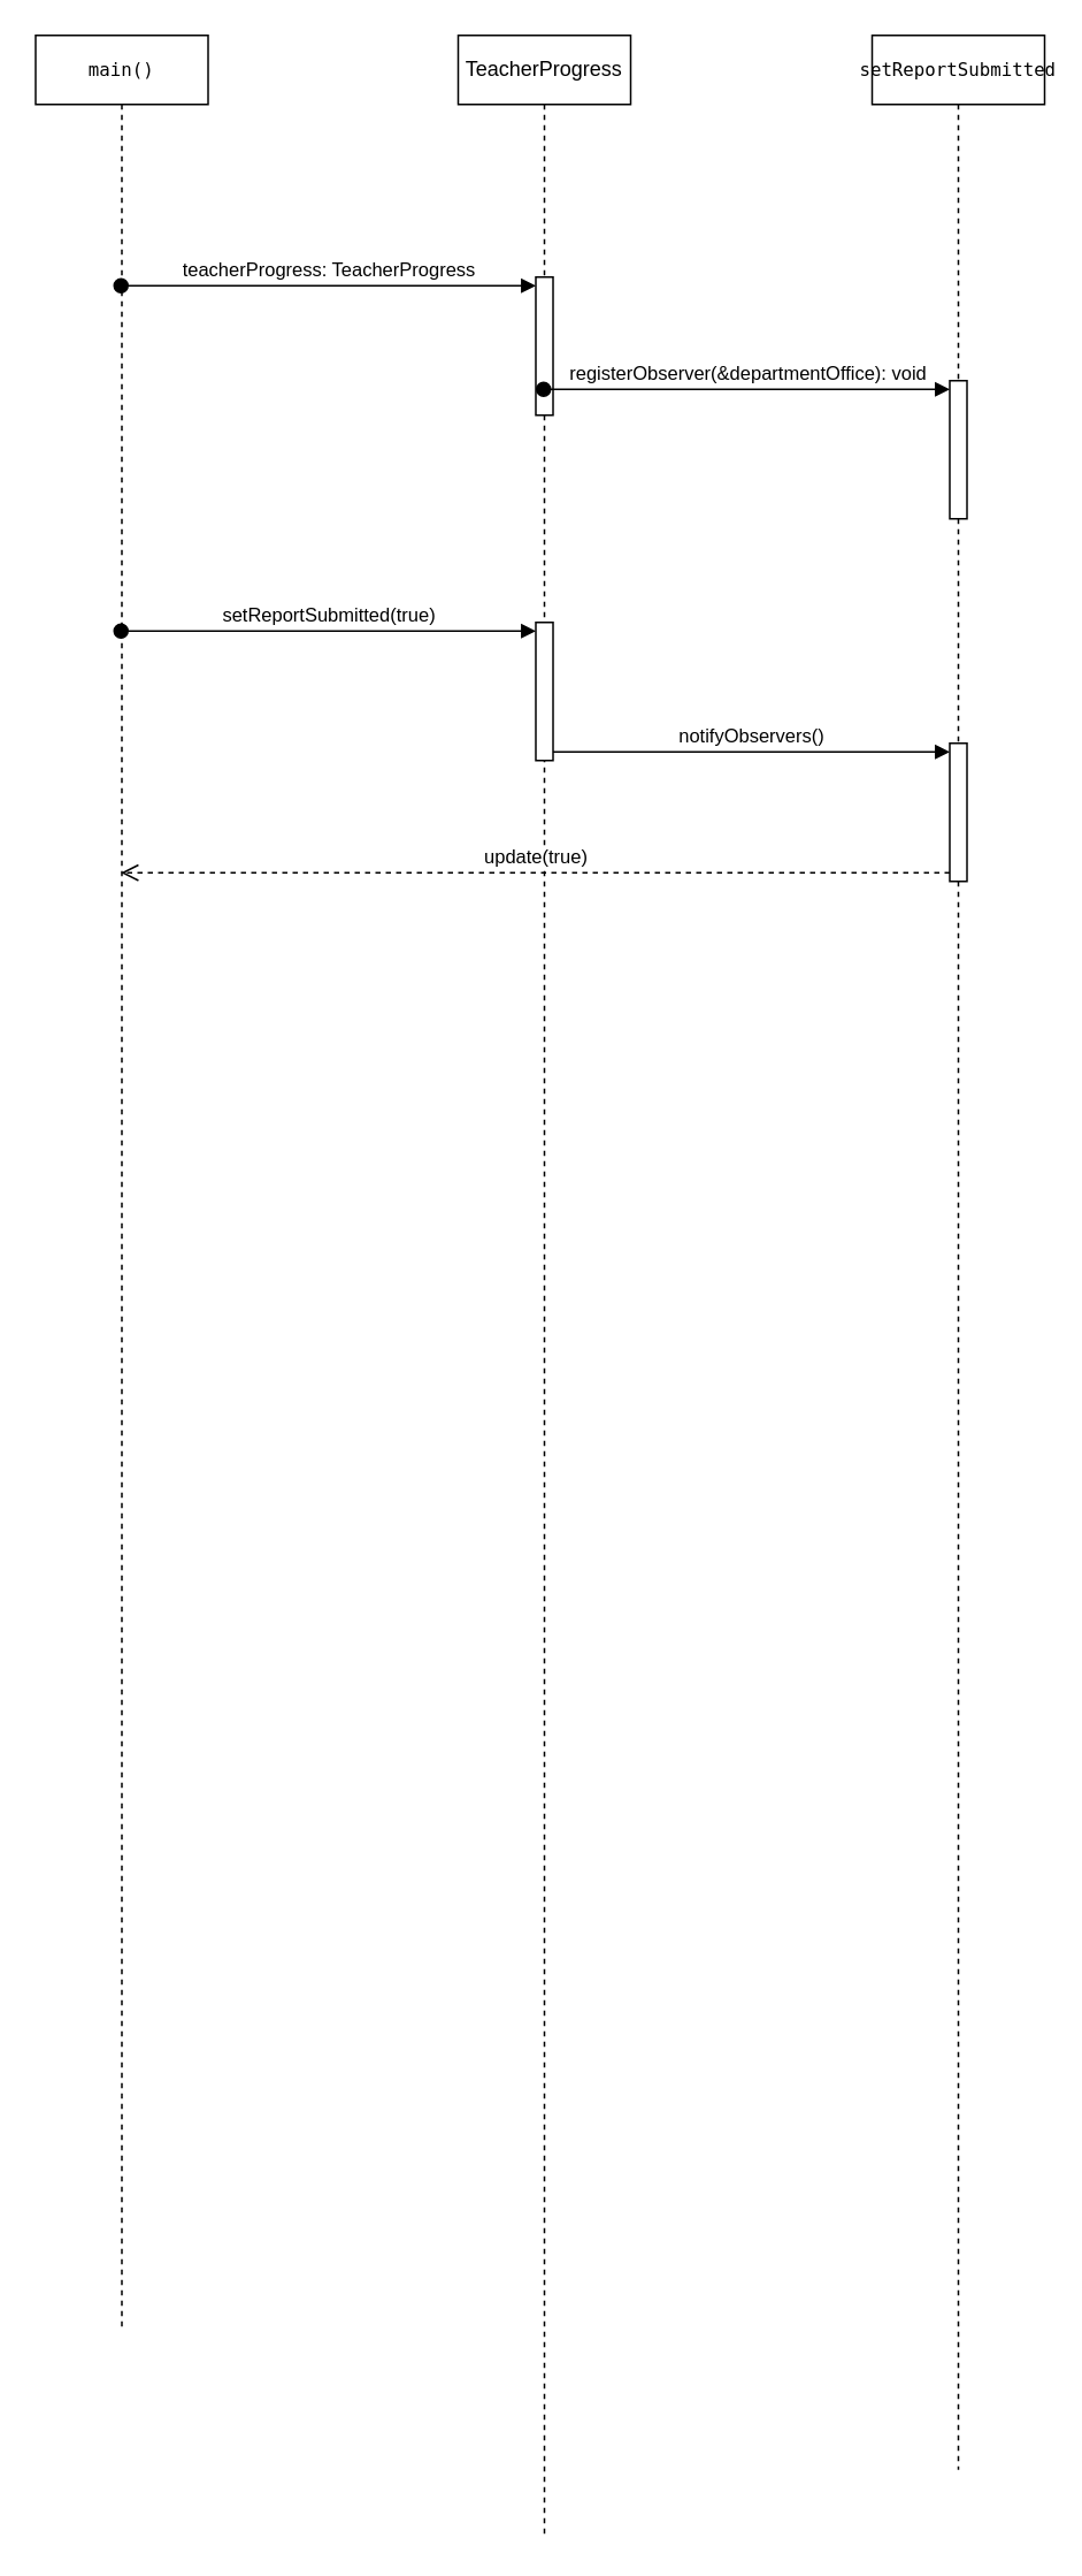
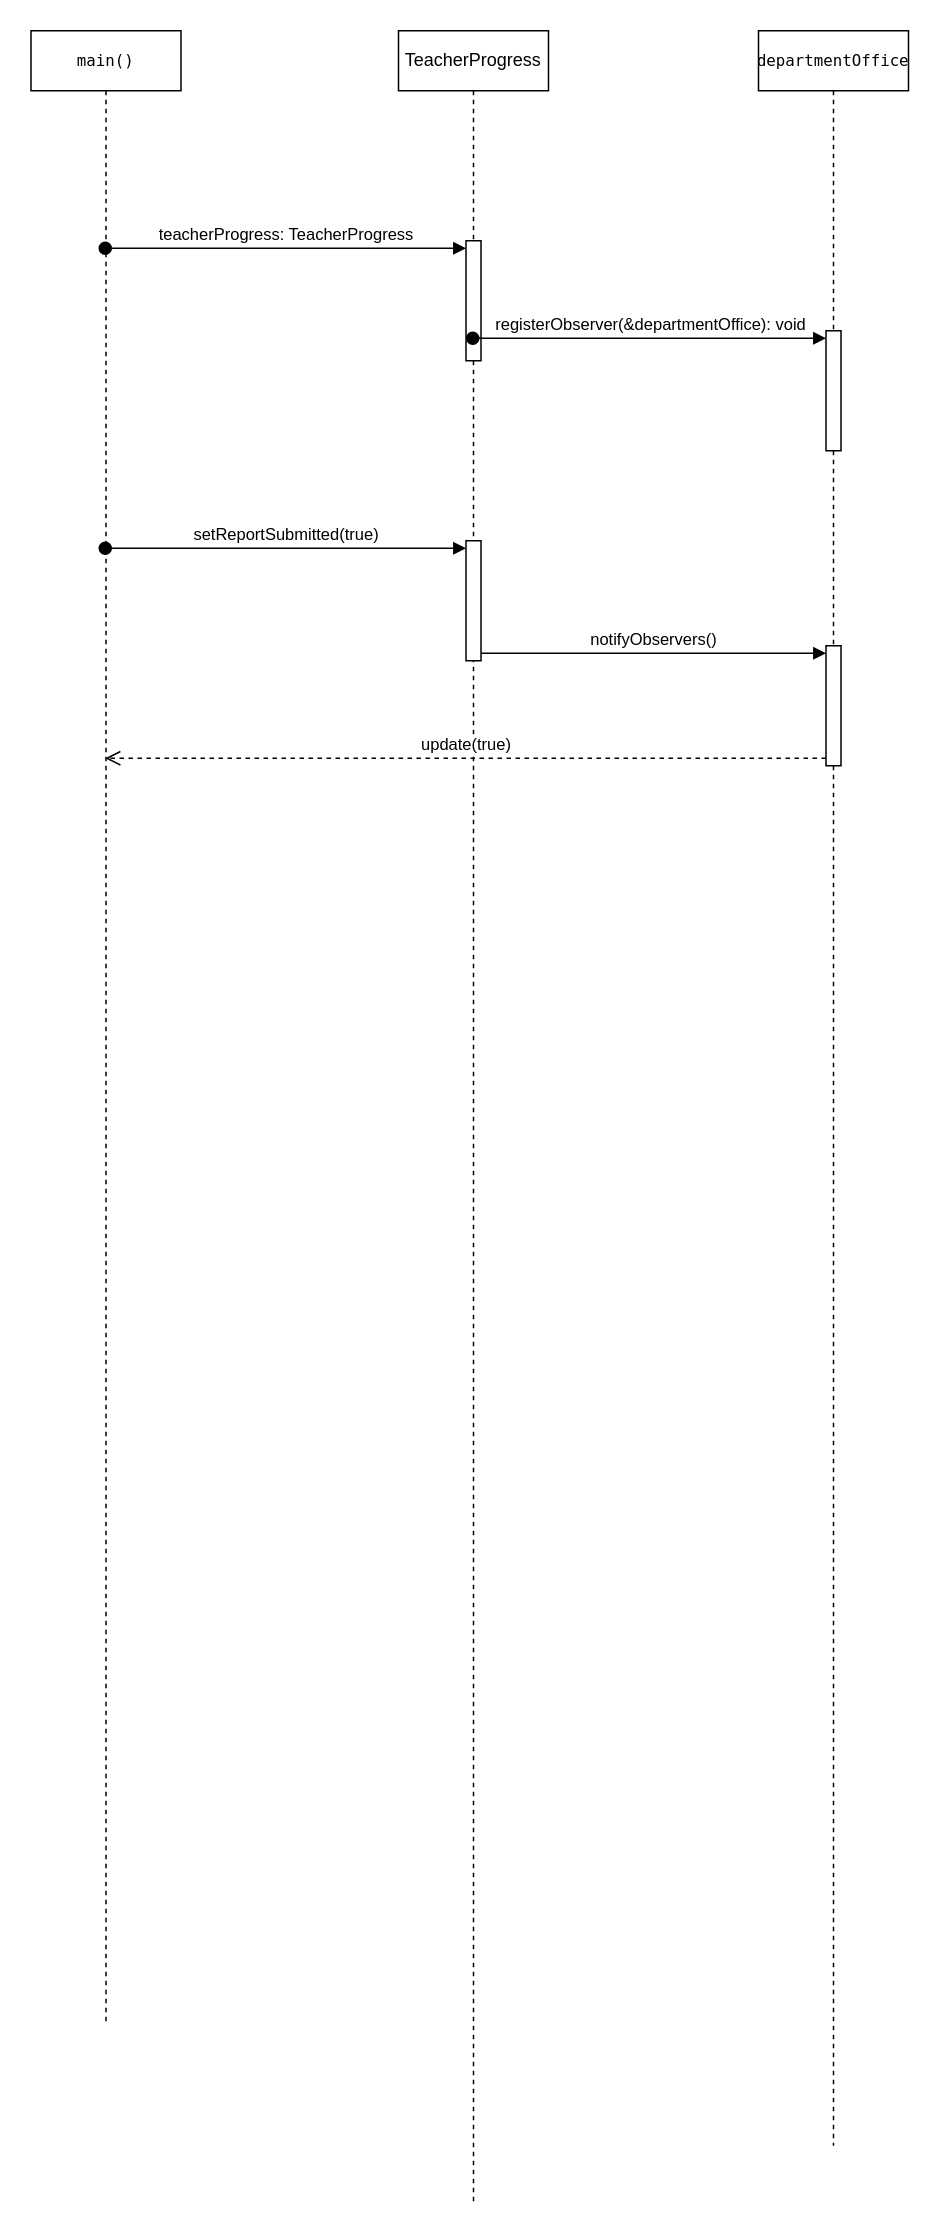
  <mxCell id="0" />
  <mxCell id="1" parent="0" />
  <mxCell id="2" value="&lt;code style=&quot;border: 0px solid rgb(217, 217, 227); box-sizing: border-box; --tw-border-spacing-x: 0; --tw-border-spacing-y: 0; --tw-translate-x: 0; --tw-translate-y: 0; --tw-rotate: 0; --tw-skew-x: 0; --tw-skew-y: 0; --tw-scale-x: 1; --tw-scale-y: 1; --tw-pan-x: ; --tw-pan-y: ; --tw-pinch-zoom: ; --tw-scroll-snap-strictness: proximity; --tw-gradient-from-position: ; --tw-gradient-via-position: ; --tw-gradient-to-position: ; --tw-ordinal: ; --tw-slashed-zero: ; --tw-numeric-figure: ; --tw-numeric-spacing: ; --tw-numeric-fraction: ; --tw-ring-inset: ; --tw-ring-offset-width: 0px; --tw-ring-offset-color: #fff; --tw-ring-color: rgba(69,89,164,.5); --tw-ring-offset-shadow: 0 0 transparent; --tw-ring-shadow: 0 0 transparent; --tw-shadow: 0 0 transparent; --tw-shadow-colored: 0 0 transparent; --tw-blur: ; --tw-brightness: ; --tw-contrast: ; --tw-grayscale: ; --tw-hue-rotate: ; --tw-invert: ; --tw-saturate: ; --tw-sepia: ; --tw-drop-shadow: ; --tw-backdrop-blur: ; --tw-backdrop-brightness: ; --tw-backdrop-contrast: ; --tw-backdrop-grayscale: ; --tw-backdrop-hue-rotate: ; --tw-backdrop-invert: ; --tw-backdrop-opacity: ; --tw-backdrop-saturate: ; --tw-backdrop-sepia: ; font-size: 0.875em; color: var(--tw-prose-code); font-family: &amp;quot;Söhne Mono&amp;quot;, Monaco, &amp;quot;Andale Mono&amp;quot;, &amp;quot;Ubuntu Mono&amp;quot;, monospace !important;&quot;&gt;main()&lt;/code&gt;" style="shape=umlLifeline;perimeter=lifelinePerimeter;whiteSpace=wrap;html=1;container=1;dropTarget=0;collapsible=0;recursiveResize=0;outlineConnect=0;portConstraint=eastwest;newEdgeStyle={&quot;curved&quot;:0,&quot;rounded&quot;:0};" vertex="1" parent="1"><mxGeometry x="20" y="20" width="100" height="1330" as="geometry" /></mxCell>
  <mxCell id="3" value="TeacherProgress" style="shape=umlLifeline;perimeter=lifelinePerimeter;whiteSpace=wrap;html=1;container=1;dropTarget=0;collapsible=0;recursiveResize=0;outlineConnect=0;portConstraint=eastwest;newEdgeStyle={&quot;curved&quot;:0,&quot;rounded&quot;:0};" vertex="1" parent="1"><mxGeometry x="265" y="20" width="100" height="1450" as="geometry" /></mxCell>
  <mxCell id="4" value="" style="html=1;points=[[0,0,0,0,5],[0,1,0,0,-5],[1,0,0,0,5],[1,1,0,0,-5]];perimeter=orthogonalPerimeter;outlineConnect=0;targetShapes=umlLifeline;portConstraint=eastwest;newEdgeStyle={&quot;curved&quot;:0,&quot;rounded&quot;:0};" vertex="1" parent="3"><mxGeometry x="45" y="140" width="10" height="80" as="geometry" /></mxCell>
  <mxCell id="5" value="" style="html=1;points=[[0,0,0,0,5],[0,1,0,0,-5],[1,0,0,0,5],[1,1,0,0,-5]];perimeter=orthogonalPerimeter;outlineConnect=0;targetShapes=umlLifeline;portConstraint=eastwest;newEdgeStyle={&quot;curved&quot;:0,&quot;rounded&quot;:0};" vertex="1" parent="3"><mxGeometry x="45" y="340" width="10" height="80" as="geometry" /></mxCell>
- <mxCell id="6" value="&lt;code style=&quot;border: 0px solid rgb(217, 217, 227); box-sizing: border-box; --tw-border-spacing-x: 0; --tw-border-spacing-y: 0; --tw-translate-x: 0; --tw-translate-y: 0; --tw-rotate: 0; --tw-skew-x: 0; --tw-skew-y: 0; --tw-scale-x: 1; --tw-scale-y: 1; --tw-pan-x: ; --tw-pan-y: ; --tw-pinch-zoom: ; --tw-scroll-snap-strictness: proximity; --tw-gradient-from-position: ; --tw-gradient-via-position: ; --tw-gradient-to-position: ; --tw-ordinal: ; --tw-slashed-zero: ; --tw-numeric-figure: ; --tw-numeric-spacing: ; --tw-numeric-fraction: ; --tw-ring-inset: ; --tw-ring-offset-width: 0px; --tw-ring-offset-color: #fff; --tw-ring-color: rgba(69,89,164,.5); --tw-ring-offset-shadow: 0 0 transparent; --tw-ring-shadow: 0 0 transparent; --tw-shadow: 0 0 transparent; --tw-shadow-colored: 0 0 transparent; --tw-blur: ; --tw-brightness: ; --tw-contrast: ; --tw-grayscale: ; --tw-hue-rotate: ; --tw-invert: ; --tw-saturate: ; --tw-sepia: ; --tw-drop-shadow: ; --tw-backdrop-blur: ; --tw-backdrop-brightness: ; --tw-backdrop-contrast: ; --tw-backdrop-grayscale: ; --tw-backdrop-hue-rotate: ; --tw-backdrop-invert: ; --tw-backdrop-opacity: ; --tw-backdrop-saturate: ; --tw-backdrop-sepia: ; font-size: 0.875em; color: var(--tw-prose-code); font-family: &amp;quot;Söhne Mono&amp;quot;, Monaco, &amp;quot;Andale Mono&amp;quot;, &amp;quot;Ubuntu Mono&amp;quot;, monospace !important;&quot;&gt;setReportSubmitted&lt;/code&gt;" style="shape=umlLifeline;perimeter=lifelinePerimeter;whiteSpace=wrap;html=1;container=1;dropTarget=0;collapsible=0;recursiveResize=0;outlineConnect=0;portConstraint=eastwest;newEdgeStyle={&quot;curved&quot;:0,&quot;rounded&quot;:0};" vertex="1" parent="1"><mxGeometry x="505" y="20" width="100" height="1410" as="geometry" /></mxCell>
+ <mxCell id="6" value="&lt;code style=&quot;border: 0px solid rgb(217, 217, 227); box-sizing: border-box; --tw-border-spacing-x: 0; --tw-border-spacing-y: 0; --tw-translate-x: 0; --tw-translate-y: 0; --tw-rotate: 0; --tw-skew-x: 0; --tw-skew-y: 0; --tw-scale-x: 1; --tw-scale-y: 1; --tw-pan-x: ; --tw-pan-y: ; --tw-pinch-zoom: ; --tw-scroll-snap-strictness: proximity; --tw-gradient-from-position: ; --tw-gradient-via-position: ; --tw-gradient-to-position: ; --tw-ordinal: ; --tw-slashed-zero: ; --tw-numeric-figure: ; --tw-numeric-spacing: ; --tw-numeric-fraction: ; --tw-ring-inset: ; --tw-ring-offset-width: 0px; --tw-ring-offset-color: #fff; --tw-ring-color: rgba(69,89,164,.5); --tw-ring-offset-shadow: 0 0 transparent; --tw-ring-shadow: 0 0 transparent; --tw-shadow: 0 0 transparent; --tw-shadow-colored: 0 0 transparent; --tw-blur: ; --tw-brightness: ; --tw-contrast: ; --tw-grayscale: ; --tw-hue-rotate: ; --tw-invert: ; --tw-saturate: ; --tw-sepia: ; --tw-drop-shadow: ; --tw-backdrop-blur: ; --tw-backdrop-brightness: ; --tw-backdrop-contrast: ; --tw-backdrop-grayscale: ; --tw-backdrop-hue-rotate: ; --tw-backdrop-invert: ; --tw-backdrop-opacity: ; --tw-backdrop-saturate: ; --tw-backdrop-sepia: ; font-size: 0.875em; color: var(--tw-prose-code); font-family: &amp;quot;Söhne Mono&amp;quot;, Monaco, &amp;quot;Andale Mono&amp;quot;, &amp;quot;Ubuntu Mono&amp;quot;, monospace !important;&quot;&gt;departmentOffice&lt;/code&gt;" style="shape=umlLifeline;perimeter=lifelinePerimeter;whiteSpace=wrap;html=1;container=1;dropTarget=0;collapsible=0;recursiveResize=0;outlineConnect=0;portConstraint=eastwest;newEdgeStyle={&quot;curved&quot;:0,&quot;rounded&quot;:0};" vertex="1" parent="1"><mxGeometry x="505" y="20" width="100" height="1410" as="geometry" /></mxCell>
  <mxCell id="7" value="" style="html=1;points=[[0,0,0,0,5],[0,1,0,0,-5],[1,0,0,0,5],[1,1,0,0,-5]];perimeter=orthogonalPerimeter;outlineConnect=0;targetShapes=umlLifeline;portConstraint=eastwest;newEdgeStyle={&quot;curved&quot;:0,&quot;rounded&quot;:0};" vertex="1" parent="6"><mxGeometry x="45" y="200" width="10" height="80" as="geometry" /></mxCell>
  <mxCell id="8" value="" style="html=1;points=[[0,0,0,0,5],[0,1,0,0,-5],[1,0,0,0,5],[1,1,0,0,-5]];perimeter=orthogonalPerimeter;outlineConnect=0;targetShapes=umlLifeline;portConstraint=eastwest;newEdgeStyle={&quot;curved&quot;:0,&quot;rounded&quot;:0};" vertex="1" parent="6"><mxGeometry x="45" y="410" width="10" height="80" as="geometry" /></mxCell>
  <mxCell id="9" value="teacherProgress: TeacherProgress" style="html=1;verticalAlign=bottom;startArrow=oval;endArrow=block;startSize=8;curved=0;rounded=0;entryX=0;entryY=0;entryDx=0;entryDy=5;" edge="1" target="4" parent="1" source="2"><mxGeometry relative="1" as="geometry"><mxPoint x="220" y="165" as="sourcePoint" /></mxGeometry></mxCell>
  <mxCell id="10" value="registerObserver(&amp;amp;departmentOffice): void" style="html=1;verticalAlign=bottom;startArrow=oval;endArrow=block;startSize=8;curved=0;rounded=0;entryX=0;entryY=0;entryDx=0;entryDy=5;" edge="1" target="7" parent="1" source="3"><mxGeometry relative="1" as="geometry"><mxPoint x="360" y="225" as="sourcePoint" /><mxPoint as="offset" /></mxGeometry></mxCell>
  <mxCell id="11" value="setReportSubmitted(true)" style="html=1;verticalAlign=bottom;startArrow=oval;endArrow=block;startSize=8;curved=0;rounded=0;entryX=0;entryY=0;entryDx=0;entryDy=5;" edge="1" target="5" parent="1" source="2"><mxGeometry relative="1" as="geometry"><mxPoint x="110" y="335" as="sourcePoint" /></mxGeometry></mxCell>
  <mxCell id="12" value="notifyObservers()" style="html=1;verticalAlign=bottom;endArrow=block;curved=0;rounded=0;entryX=0;entryY=0;entryDx=0;entryDy=5;" edge="1" target="8" parent="1" source="5"><mxGeometry relative="1" as="geometry"><mxPoint x="480" y="435" as="sourcePoint" /><mxPoint as="offset" /></mxGeometry></mxCell>
  <mxCell id="13" value="update(true)" style="html=1;verticalAlign=bottom;endArrow=open;dashed=1;endSize=8;curved=0;rounded=0;exitX=0;exitY=1;exitDx=0;exitDy=-5;" edge="1" source="8" parent="1" target="2"><mxGeometry relative="1" as="geometry"><mxPoint x="480" y="505" as="targetPoint" /><Array as="points"><mxPoint x="385" y="505" /></Array></mxGeometry></mxCell>
